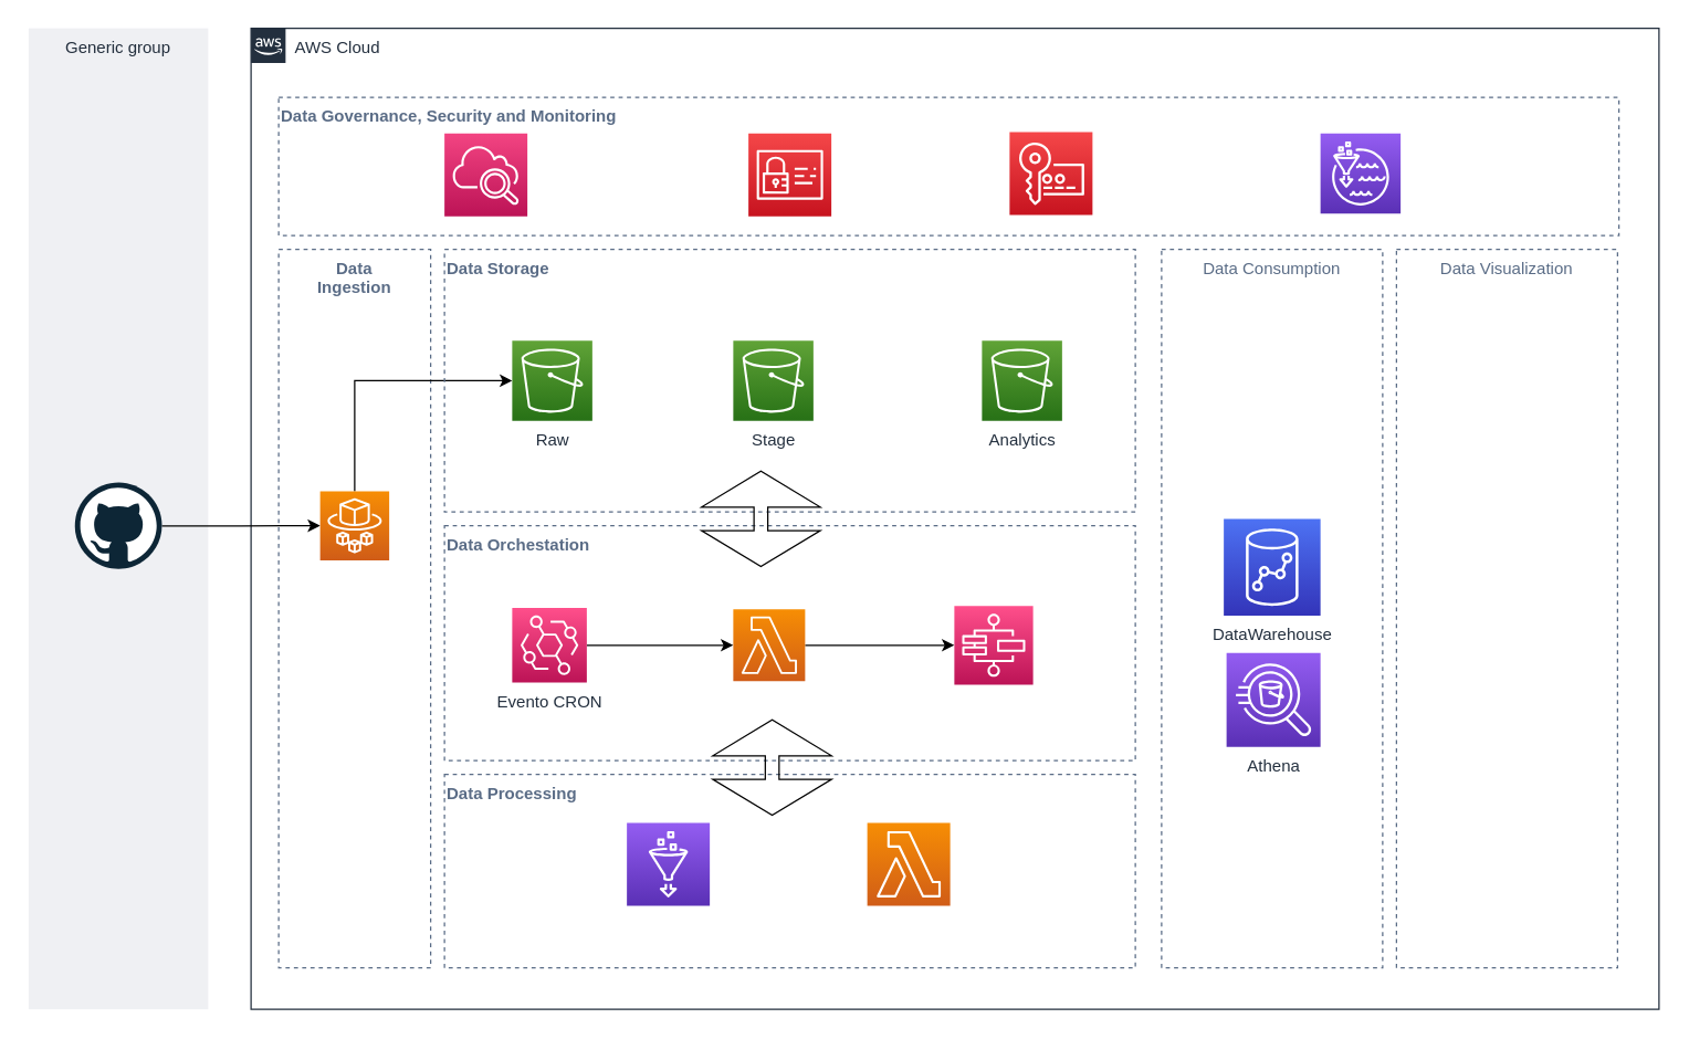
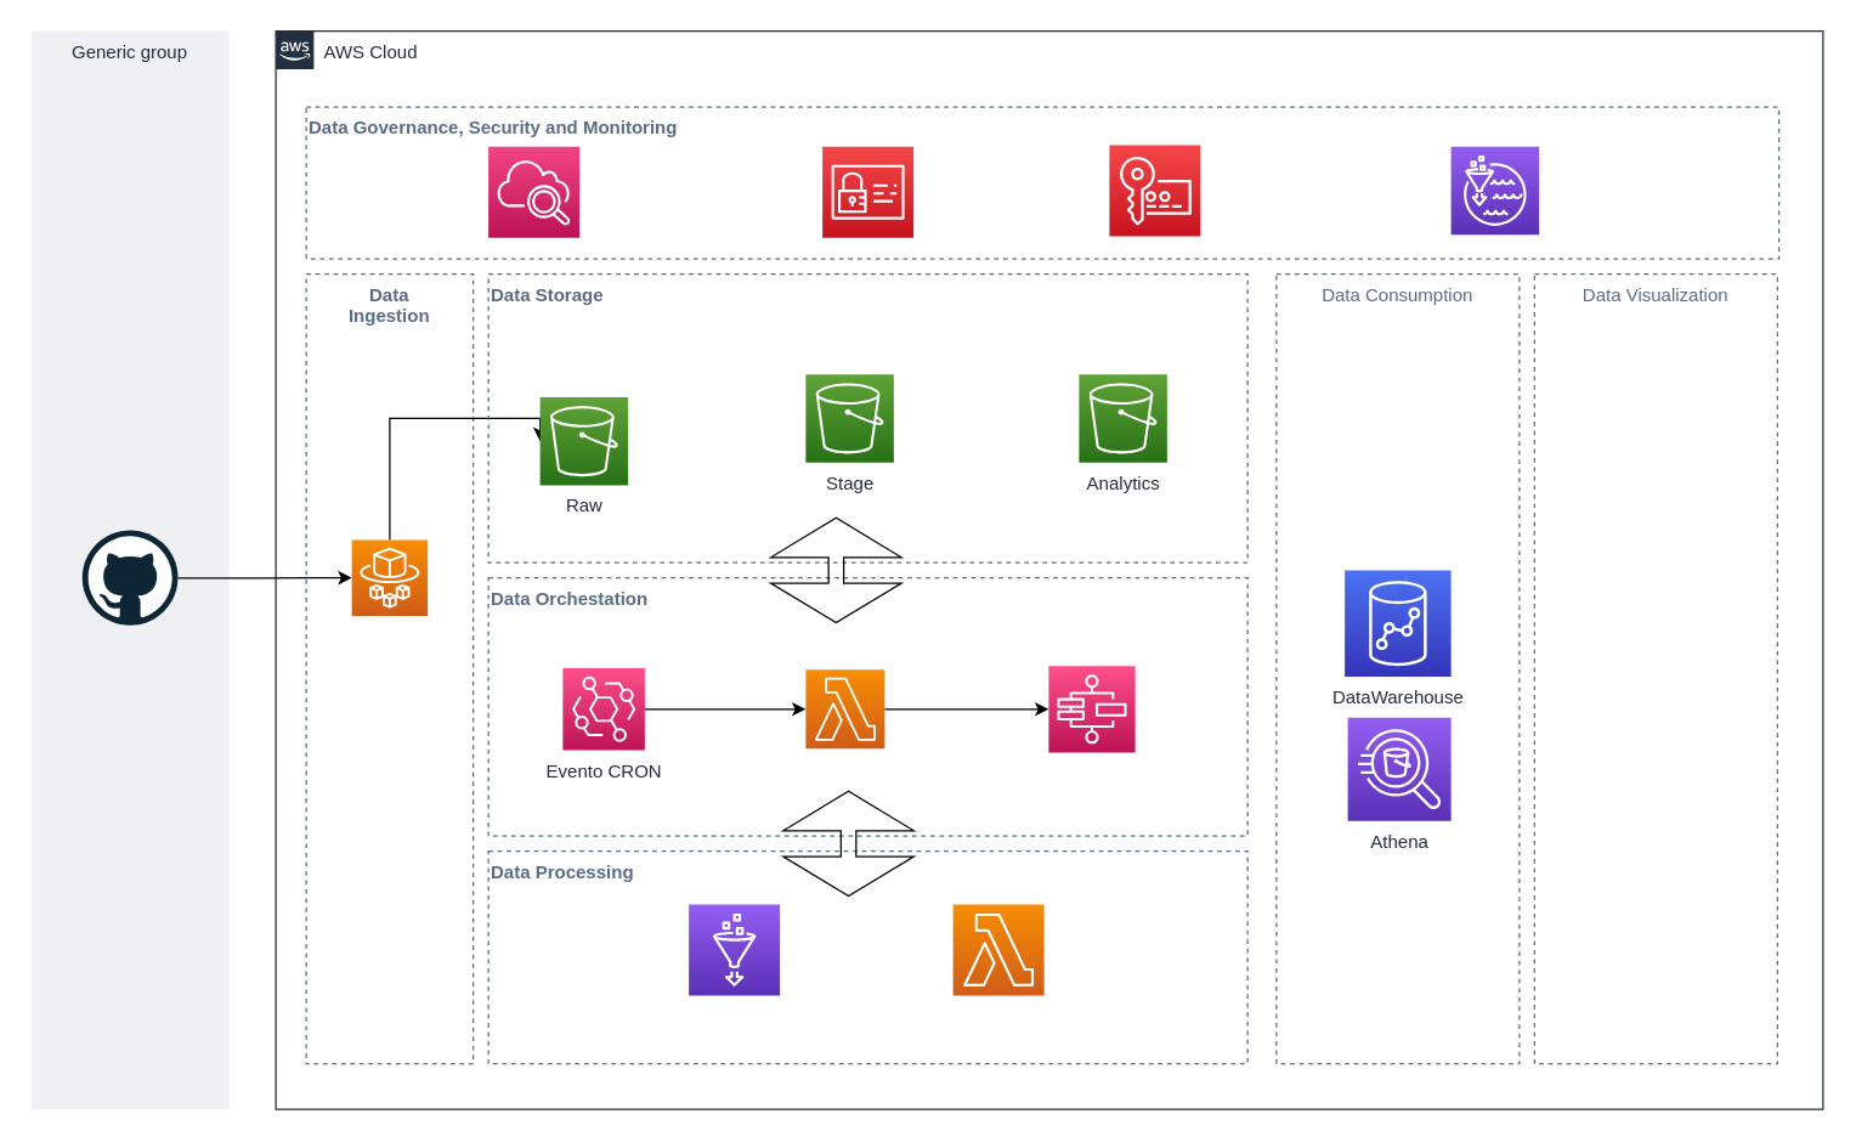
  <mxCell id="0" />
  <mxCell id="1" parent="0" />
  <mxCell id="2" value="AWS Cloud" style="points=[[0,0],[0.25,0],[0.5,0],[0.75,0],[1,0],[1,0.25],[1,0.5],[1,0.75],[1,1],[0.75,1],[0.5,1],[0.25,1],[0,1],[0,0.75],[0,0.5],[0,0.25]];outlineConnect=0;gradientColor=none;html=1;whiteSpace=wrap;fontSize=12;fontStyle=0;container=1;pointerEvents=0;collapsible=0;recursiveResize=0;shape=mxgraph.aws4.group;grIcon=mxgraph.aws4.group_aws_cloud_alt;strokeColor=#232F3E;fillColor=none;verticalAlign=top;align=left;spacingLeft=30;fontColor=#232F3E;dashed=0;" vertex="1" parent="1"><mxGeometry x="181" y="20" width="1019" height="710" as="geometry" /></mxCell>
  <mxCell id="3" value="Data&#10;Ingestion" style="fillColor=none;strokeColor=#5A6C86;dashed=1;verticalAlign=top;fontStyle=1;fontColor=#5A6C86;" vertex="1" parent="2"><mxGeometry x="20" y="160" width="110" height="520" as="geometry" /></mxCell>
  <mxCell id="4" style="edgeStyle=orthogonalEdgeStyle;rounded=0;orthogonalLoop=1;jettySize=auto;html=1;entryX=0;entryY=0.5;entryDx=0;entryDy=0;entryPerimeter=0;" edge="1" parent="2" source="5" target="10"><mxGeometry relative="1" as="geometry"><Array as="points"><mxPoint x="75" y="255" /></Array></mxGeometry></mxCell>
  <mxCell id="5" value="" style="sketch=0;points=[[0,0,0],[0.25,0,0],[0.5,0,0],[0.75,0,0],[1,0,0],[0,1,0],[0.25,1,0],[0.5,1,0],[0.75,1,0],[1,1,0],[0,0.25,0],[0,0.5,0],[0,0.75,0],[1,0.25,0],[1,0.5,0],[1,0.75,0]];outlineConnect=0;fontColor=#232F3E;gradientColor=#F78E04;gradientDirection=north;fillColor=#D05C17;strokeColor=#ffffff;dashed=0;verticalLabelPosition=bottom;verticalAlign=top;align=center;html=1;fontSize=12;fontStyle=0;aspect=fixed;shape=mxgraph.aws4.resourceIcon;resIcon=mxgraph.aws4.fargate;" vertex="1" parent="2"><mxGeometry x="50" y="335" width="50" height="50" as="geometry" /></mxCell>
  <mxCell id="6" value="Data Storage" style="fillColor=none;strokeColor=#5A6C86;dashed=1;verticalAlign=top;fontStyle=1;fontColor=#5A6C86;align=left;" vertex="1" parent="2"><mxGeometry x="140" y="160" width="500" height="190" as="geometry" /></mxCell>
  <mxCell id="7" value="Data Orchestation" style="fillColor=none;strokeColor=#5A6C86;dashed=1;verticalAlign=top;fontStyle=1;fontColor=#5A6C86;align=left;" vertex="1" parent="2"><mxGeometry x="140" y="360" width="500" height="170" as="geometry" /></mxCell>
  <mxCell id="8" value="Data Consumption" style="fillColor=none;strokeColor=#5A6C86;dashed=1;verticalAlign=top;fontStyle=0;fontColor=#5A6C86;" vertex="1" parent="2"><mxGeometry x="659" y="160" width="160" height="520" as="geometry" /></mxCell>
  <mxCell id="9" value="Data Visualization" style="fillColor=none;strokeColor=#5A6C86;dashed=1;verticalAlign=top;fontStyle=0;fontColor=#5A6C86;" vertex="1" parent="2"><mxGeometry x="829" y="160" width="160" height="520" as="geometry" /></mxCell>
- <mxCell id="10" value="Raw" style="sketch=0;points=[[0,0,0],[0.25,0,0],[0.5,0,0],[0.75,0,0],[1,0,0],[0,1,0],[0.25,1,0],[0.5,1,0],[0.75,1,0],[1,1,0],[0,0.25,0],[0,0.5,0],[0,0.75,0],[1,0.25,0],[1,0.5,0],[1,0.75,0]];outlineConnect=0;fontColor=#232F3E;gradientColor=#60A337;gradientDirection=north;fillColor=#277116;strokeColor=#ffffff;dashed=0;verticalLabelPosition=bottom;verticalAlign=top;align=center;html=1;fontSize=12;fontStyle=0;aspect=fixed;shape=mxgraph.aws4.resourceIcon;resIcon=mxgraph.aws4.s3;" vertex="1" parent="2"><mxGeometry x="189" y="226" width="58" height="58" as="geometry" /></mxCell>
+ <mxCell id="10" value="Raw" style="sketch=0;points=[[0,0,0],[0.25,0,0],[0.5,0,0],[0.75,0,0],[1,0,0],[0,1,0],[0.25,1,0],[0.5,1,0],[0.75,1,0],[1,1,0],[0,0.25,0],[0,0.5,0],[0,0.75,0],[1,0.25,0],[1,0.5,0],[1,0.75,0]];outlineConnect=0;fontColor=#232F3E;gradientColor=#60A337;gradientDirection=north;fillColor=#277116;strokeColor=#ffffff;dashed=0;verticalLabelPosition=bottom;verticalAlign=top;align=center;html=1;fontSize=12;fontStyle=0;aspect=fixed;shape=mxgraph.aws4.resourceIcon;resIcon=mxgraph.aws4.s3;" vertex="1" parent="2"><mxGeometry x="174" y="241" width="58" height="58" as="geometry" /></mxCell>
  <mxCell id="11" value="Stage" style="sketch=0;points=[[0,0,0],[0.25,0,0],[0.5,0,0],[0.75,0,0],[1,0,0],[0,1,0],[0.25,1,0],[0.5,1,0],[0.75,1,0],[1,1,0],[0,0.25,0],[0,0.5,0],[0,0.75,0],[1,0.25,0],[1,0.5,0],[1,0.75,0]];outlineConnect=0;fontColor=#232F3E;gradientColor=#60A337;gradientDirection=north;fillColor=#277116;strokeColor=#ffffff;dashed=0;verticalLabelPosition=bottom;verticalAlign=top;align=center;html=1;fontSize=12;fontStyle=0;aspect=fixed;shape=mxgraph.aws4.resourceIcon;resIcon=mxgraph.aws4.s3;" vertex="1" parent="2"><mxGeometry x="349" y="226" width="58" height="58" as="geometry" /></mxCell>
  <mxCell id="12" value="Analytics" style="sketch=0;points=[[0,0,0],[0.25,0,0],[0.5,0,0],[0.75,0,0],[1,0,0],[0,1,0],[0.25,1,0],[0.5,1,0],[0.75,1,0],[1,1,0],[0,0.25,0],[0,0.5,0],[0,0.75,0],[1,0.25,0],[1,0.5,0],[1,0.75,0]];outlineConnect=0;fontColor=#232F3E;gradientColor=#60A337;gradientDirection=north;fillColor=#277116;strokeColor=#ffffff;dashed=0;verticalLabelPosition=bottom;verticalAlign=top;align=center;html=1;fontSize=12;fontStyle=0;aspect=fixed;shape=mxgraph.aws4.resourceIcon;resIcon=mxgraph.aws4.s3;" vertex="1" parent="2"><mxGeometry x="529" y="226" width="58" height="58" as="geometry" /></mxCell>
  <mxCell id="13" value="DataWarehouse" style="sketch=0;points=[[0,0,0],[0.25,0,0],[0.5,0,0],[0.75,0,0],[1,0,0],[0,1,0],[0.25,1,0],[0.5,1,0],[0.75,1,0],[1,1,0],[0,0.25,0],[0,0.5,0],[0,0.75,0],[1,0.25,0],[1,0.5,0],[1,0.75,0]];outlineConnect=0;fontColor=#232F3E;gradientColor=#4D72F3;gradientDirection=north;fillColor=#3334B9;strokeColor=#ffffff;dashed=0;verticalLabelPosition=bottom;verticalAlign=top;align=center;html=1;fontSize=12;fontStyle=0;aspect=fixed;shape=mxgraph.aws4.resourceIcon;resIcon=mxgraph.aws4.redshift;" vertex="1" parent="2"><mxGeometry x="704" y="355" width="70" height="70" as="geometry" /></mxCell>
  <mxCell id="14" value="Data Processing" style="fillColor=none;strokeColor=#5A6C86;dashed=1;verticalAlign=top;fontStyle=1;fontColor=#5A6C86;align=left;" vertex="1" parent="2"><mxGeometry x="140" y="540" width="500" height="140" as="geometry" /></mxCell>
  <mxCell id="15" style="edgeStyle=orthogonalEdgeStyle;rounded=0;orthogonalLoop=1;jettySize=auto;html=1;" edge="1" parent="2" source="16" target="18"><mxGeometry relative="1" as="geometry" /></mxCell>
  <mxCell id="16" value="Evento CRON" style="sketch=0;points=[[0,0,0],[0.25,0,0],[0.5,0,0],[0.75,0,0],[1,0,0],[0,1,0],[0.25,1,0],[0.5,1,0],[0.75,1,0],[1,1,0],[0,0.25,0],[0,0.5,0],[0,0.75,0],[1,0.25,0],[1,0.5,0],[1,0.75,0]];outlineConnect=0;fontColor=#232F3E;gradientColor=#FF4F8B;gradientDirection=north;fillColor=#BC1356;strokeColor=#ffffff;dashed=0;verticalLabelPosition=bottom;verticalAlign=top;align=center;html=1;fontSize=12;fontStyle=0;aspect=fixed;shape=mxgraph.aws4.resourceIcon;resIcon=mxgraph.aws4.eventbridge;" vertex="1" parent="2"><mxGeometry x="189" y="419.5" width="54" height="54" as="geometry" /></mxCell>
  <mxCell id="17" style="edgeStyle=orthogonalEdgeStyle;rounded=0;orthogonalLoop=1;jettySize=auto;html=1;" edge="1" parent="2" source="18" target="19"><mxGeometry relative="1" as="geometry" /></mxCell>
  <mxCell id="18" value="" style="sketch=0;points=[[0,0,0],[0.25,0,0],[0.5,0,0],[0.75,0,0],[1,0,0],[0,1,0],[0.25,1,0],[0.5,1,0],[0.75,1,0],[1,1,0],[0,0.25,0],[0,0.5,0],[0,0.75,0],[1,0.25,0],[1,0.5,0],[1,0.75,0]];outlineConnect=0;fontColor=#232F3E;gradientColor=#F78E04;gradientDirection=north;fillColor=#D05C17;strokeColor=#ffffff;dashed=0;verticalLabelPosition=bottom;verticalAlign=top;align=center;html=1;fontSize=12;fontStyle=0;aspect=fixed;shape=mxgraph.aws4.resourceIcon;resIcon=mxgraph.aws4.lambda;" vertex="1" parent="2"><mxGeometry x="349" y="420.5" width="52" height="52" as="geometry" /></mxCell>
  <mxCell id="19" value="" style="sketch=0;points=[[0,0,0],[0.25,0,0],[0.5,0,0],[0.75,0,0],[1,0,0],[0,1,0],[0.25,1,0],[0.5,1,0],[0.75,1,0],[1,1,0],[0,0.25,0],[0,0.5,0],[0,0.75,0],[1,0.25,0],[1,0.5,0],[1,0.75,0]];outlineConnect=0;fontColor=#232F3E;gradientColor=#FF4F8B;gradientDirection=north;fillColor=#BC1356;strokeColor=#ffffff;dashed=0;verticalLabelPosition=bottom;verticalAlign=top;align=center;html=1;fontSize=12;fontStyle=0;aspect=fixed;shape=mxgraph.aws4.resourceIcon;resIcon=mxgraph.aws4.step_functions;" vertex="1" parent="2"><mxGeometry x="509" y="418" width="57" height="57" as="geometry" /></mxCell>
  <mxCell id="20" value="" style="sketch=0;points=[[0,0,0],[0.25,0,0],[0.5,0,0],[0.75,0,0],[1,0,0],[0,1,0],[0.25,1,0],[0.5,1,0],[0.75,1,0],[1,1,0],[0,0.25,0],[0,0.5,0],[0,0.75,0],[1,0.25,0],[1,0.5,0],[1,0.75,0]];outlineConnect=0;fontColor=#232F3E;gradientColor=#F78E04;gradientDirection=north;fillColor=#D05C17;strokeColor=#ffffff;dashed=0;verticalLabelPosition=bottom;verticalAlign=top;align=center;html=1;fontSize=12;fontStyle=0;aspect=fixed;shape=mxgraph.aws4.resourceIcon;resIcon=mxgraph.aws4.lambda;" vertex="1" parent="2"><mxGeometry x="446" y="575" width="60" height="60" as="geometry" /></mxCell>
  <mxCell id="21" value="" style="sketch=0;points=[[0,0,0],[0.25,0,0],[0.5,0,0],[0.75,0,0],[1,0,0],[0,1,0],[0.25,1,0],[0.5,1,0],[0.75,1,0],[1,1,0],[0,0.25,0],[0,0.5,0],[0,0.75,0],[1,0.25,0],[1,0.5,0],[1,0.75,0]];outlineConnect=0;fontColor=#232F3E;gradientColor=#945DF2;gradientDirection=north;fillColor=#5A30B5;strokeColor=#ffffff;dashed=0;verticalLabelPosition=bottom;verticalAlign=top;align=center;html=1;fontSize=12;fontStyle=0;aspect=fixed;shape=mxgraph.aws4.resourceIcon;resIcon=mxgraph.aws4.glue;" vertex="1" parent="2"><mxGeometry x="272" y="575" width="60" height="60" as="geometry" /></mxCell>
  <mxCell id="22" value="Athena" style="sketch=0;points=[[0,0,0],[0.25,0,0],[0.5,0,0],[0.75,0,0],[1,0,0],[0,1,0],[0.25,1,0],[0.5,1,0],[0.75,1,0],[1,1,0],[0,0.25,0],[0,0.5,0],[0,0.75,0],[1,0.25,0],[1,0.5,0],[1,0.75,0]];outlineConnect=0;fontColor=#232F3E;gradientColor=#945DF2;gradientDirection=north;fillColor=#5A30B5;strokeColor=#ffffff;dashed=0;verticalLabelPosition=bottom;verticalAlign=top;align=center;html=1;fontSize=12;fontStyle=0;aspect=fixed;shape=mxgraph.aws4.resourceIcon;resIcon=mxgraph.aws4.athena;" vertex="1" parent="2"><mxGeometry x="706" y="452" width="68" height="68" as="geometry" /></mxCell>
  <mxCell id="23" value="" style="shape=flexArrow;endArrow=classic;startArrow=classic;html=1;rounded=0;endWidth=75;endSize=8.333;startWidth=75;startSize=8.333;" edge="1" parent="2"><mxGeometry width="100" height="100" relative="1" as="geometry"><mxPoint x="369" y="390" as="sourcePoint" /><mxPoint x="369" y="320" as="targetPoint" /></mxGeometry></mxCell>
  <mxCell id="24" value="" style="shape=flexArrow;endArrow=classic;startArrow=classic;html=1;rounded=0;endWidth=75;endSize=8.333;startWidth=75;startSize=8.333;" edge="1" parent="2"><mxGeometry width="100" height="100" relative="1" as="geometry"><mxPoint x="377.17" y="570" as="sourcePoint" /><mxPoint x="377.17" y="500" as="targetPoint" /></mxGeometry></mxCell>
  <mxCell id="25" value="Data Governance, Security and Monitoring" style="fillColor=none;strokeColor=#5A6C86;dashed=1;verticalAlign=top;fontStyle=1;fontColor=#5A6C86;align=left;" vertex="1" parent="2"><mxGeometry x="20" y="50" width="970" height="100" as="geometry" /></mxCell>
  <mxCell id="26" value="" style="sketch=0;points=[[0,0,0],[0.25,0,0],[0.5,0,0],[0.75,0,0],[1,0,0],[0,1,0],[0.25,1,0],[0.5,1,0],[0.75,1,0],[1,1,0],[0,0.25,0],[0,0.5,0],[0,0.75,0],[1,0.25,0],[1,0.5,0],[1,0.75,0]];outlineConnect=0;fontColor=#232F3E;gradientColor=#945DF2;gradientDirection=north;fillColor=#5A30B5;strokeColor=#ffffff;dashed=0;verticalLabelPosition=bottom;verticalAlign=top;align=center;html=1;fontSize=12;fontStyle=0;aspect=fixed;shape=mxgraph.aws4.resourceIcon;resIcon=mxgraph.aws4.lake_formation;" vertex="1" parent="2"><mxGeometry x="774" y="76" width="58" height="58" as="geometry" /></mxCell>
  <mxCell id="27" value="" style="sketch=0;points=[[0,0,0],[0.25,0,0],[0.5,0,0],[0.75,0,0],[1,0,0],[0,1,0],[0.25,1,0],[0.5,1,0],[0.75,1,0],[1,1,0],[0,0.25,0],[0,0.5,0],[0,0.75,0],[1,0.25,0],[1,0.5,0],[1,0.75,0]];outlineConnect=0;fontColor=#232F3E;gradientColor=#F54749;gradientDirection=north;fillColor=#C7131F;strokeColor=#ffffff;dashed=0;verticalLabelPosition=bottom;verticalAlign=top;align=center;html=1;fontSize=12;fontStyle=0;aspect=fixed;shape=mxgraph.aws4.resourceIcon;resIcon=mxgraph.aws4.identity_and_access_management;" vertex="1" parent="2"><mxGeometry x="360" y="76" width="60" height="60" as="geometry" /></mxCell>
  <mxCell id="28" value="" style="sketch=0;points=[[0,0,0],[0.25,0,0],[0.5,0,0],[0.75,0,0],[1,0,0],[0,1,0],[0.25,1,0],[0.5,1,0],[0.75,1,0],[1,1,0],[0,0.25,0],[0,0.5,0],[0,0.75,0],[1,0.25,0],[1,0.5,0],[1,0.75,0]];outlineConnect=0;fontColor=#232F3E;gradientColor=#F54749;gradientDirection=north;fillColor=#C7131F;strokeColor=#ffffff;dashed=0;verticalLabelPosition=bottom;verticalAlign=top;align=center;html=1;fontSize=12;fontStyle=0;aspect=fixed;shape=mxgraph.aws4.resourceIcon;resIcon=mxgraph.aws4.key_management_service;" vertex="1" parent="2"><mxGeometry x="549" y="75" width="60" height="60" as="geometry" /></mxCell>
  <mxCell id="29" value="" style="sketch=0;points=[[0,0,0],[0.25,0,0],[0.5,0,0],[0.75,0,0],[1,0,0],[0,1,0],[0.25,1,0],[0.5,1,0],[0.75,1,0],[1,1,0],[0,0.25,0],[0,0.5,0],[0,0.75,0],[1,0.25,0],[1,0.5,0],[1,0.75,0]];points=[[0,0,0],[0.25,0,0],[0.5,0,0],[0.75,0,0],[1,0,0],[0,1,0],[0.25,1,0],[0.5,1,0],[0.75,1,0],[1,1,0],[0,0.25,0],[0,0.5,0],[0,0.75,0],[1,0.25,0],[1,0.5,0],[1,0.75,0]];outlineConnect=0;fontColor=#232F3E;gradientColor=#F34482;gradientDirection=north;fillColor=#BC1356;strokeColor=#ffffff;dashed=0;verticalLabelPosition=bottom;verticalAlign=top;align=center;html=1;fontSize=12;fontStyle=0;aspect=fixed;shape=mxgraph.aws4.resourceIcon;resIcon=mxgraph.aws4.cloudwatch_2;" vertex="1" parent="2"><mxGeometry x="140" y="76" width="60" height="60" as="geometry" /></mxCell>
  <mxCell id="30" value="Generic group" style="fillColor=#EFF0F3;strokeColor=none;dashed=0;verticalAlign=top;fontStyle=0;fontColor=#232F3D;" vertex="1" parent="1"><mxGeometry x="20" y="20" width="130" height="710" as="geometry" /></mxCell>
  <mxCell id="31" style="edgeStyle=orthogonalEdgeStyle;rounded=0;orthogonalLoop=1;jettySize=auto;html=1;entryX=0;entryY=0.5;entryDx=0;entryDy=0;entryPerimeter=0;" edge="1" parent="1" source="32" target="5"><mxGeometry relative="1" as="geometry" /></mxCell>
  <mxCell id="32" value="" style="dashed=0;outlineConnect=0;html=1;align=center;labelPosition=center;verticalLabelPosition=bottom;verticalAlign=top;shape=mxgraph.weblogos.github" vertex="1" parent="1"><mxGeometry x="53.5" y="348.75" width="63" height="62.5" as="geometry" /></mxCell>
